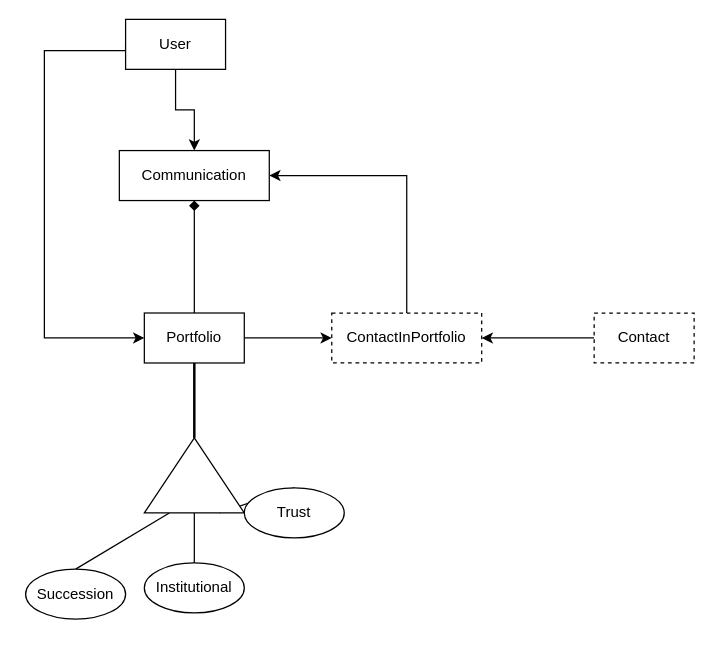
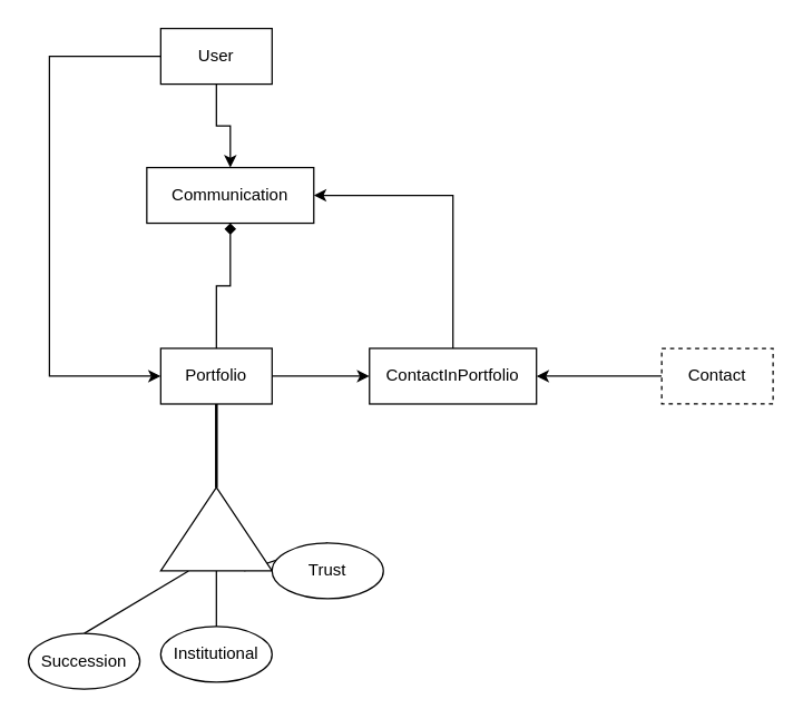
  <mxCell id="0" />
  <mxCell id="1" parent="0" />
  <mxCell id="2" style="edgeStyle=orthogonalEdgeStyle;rounded=0;orthogonalLoop=1;jettySize=auto;html=1;exitX=0.5;exitY=1;exitDx=0;exitDy=0;entryX=1;entryY=0.5;entryDx=0;entryDy=0;endArrow=none;endFill=0;strokeWidth=2;" edge="1" parent="1" source="5" target="9"><mxGeometry relative="1" as="geometry" /></mxCell>
  <mxCell id="3" style="edgeStyle=none;rounded=0;orthogonalLoop=1;jettySize=auto;html=1;exitX=1;exitY=0.5;exitDx=0;exitDy=0;entryX=0;entryY=0.5;entryDx=0;entryDy=0;endArrow=classic;endFill=1;strokeWidth=1;" edge="1" parent="1" source="5" target="20"><mxGeometry relative="1" as="geometry" /></mxCell>
  <mxCell id="4" style="edgeStyle=orthogonalEdgeStyle;rounded=0;orthogonalLoop=1;jettySize=auto;html=1;exitX=0.5;exitY=0;exitDx=0;exitDy=0;entryX=0.5;entryY=1;entryDx=0;entryDy=0;endArrow=diamond;endFill=1;strokeWidth=1;" edge="1" parent="1" source="5" target="15"><mxGeometry relative="1" as="geometry" /></mxCell>
  <mxCell id="5" value="Portfolio" style="rounded=0;whiteSpace=wrap;html=1;" vertex="1" parent="1"><mxGeometry x="115" y="250" width="80" height="40" as="geometry" /></mxCell>
  <mxCell id="6" style="edgeStyle=orthogonalEdgeStyle;rounded=0;orthogonalLoop=1;jettySize=auto;html=1;exitX=0;exitY=0.5;exitDx=0;exitDy=0;entryX=0.5;entryY=0;entryDx=0;entryDy=0;endArrow=none;endFill=0;" edge="1" parent="1" source="9" target="11"><mxGeometry relative="1" as="geometry" /></mxCell>
  <mxCell id="7" style="rounded=0;orthogonalLoop=1;jettySize=auto;html=1;exitX=0;exitY=0.25;exitDx=0;exitDy=0;entryX=0.5;entryY=0;entryDx=0;entryDy=0;endArrow=none;endFill=0;" edge="1" parent="1" source="9" target="10"><mxGeometry relative="1" as="geometry" /></mxCell>
  <mxCell id="8" style="edgeStyle=none;rounded=0;orthogonalLoop=1;jettySize=auto;html=1;exitX=0;exitY=0.75;exitDx=0;exitDy=0;entryX=0.5;entryY=0;entryDx=0;entryDy=0;endArrow=none;endFill=0;" edge="1" parent="1" source="9" target="12"><mxGeometry relative="1" as="geometry" /></mxCell>
  <mxCell id="9" value="" style="triangle;whiteSpace=wrap;html=1;rotation=-90;" vertex="1" parent="1"><mxGeometry x="125" y="340" width="60" height="80" as="geometry" /></mxCell>
  <mxCell id="10" value="Succession" style="ellipse;whiteSpace=wrap;html=1;" vertex="1" parent="1"><mxGeometry x="20" y="455" width="80" height="40" as="geometry" /></mxCell>
  <mxCell id="11" value="Institutional" style="ellipse;whiteSpace=wrap;html=1;" vertex="1" parent="1"><mxGeometry x="115" y="450" width="80" height="40" as="geometry" /></mxCell>
  <mxCell id="12" value="Trust" style="ellipse;whiteSpace=wrap;html=1;" vertex="1" parent="1"><mxGeometry x="195" y="390" width="80" height="40" as="geometry" /></mxCell>
  <mxCell id="13" style="edgeStyle=none;rounded=0;orthogonalLoop=1;jettySize=auto;html=1;exitX=0;exitY=0.5;exitDx=0;exitDy=0;entryX=1;entryY=0.5;entryDx=0;entryDy=0;endArrow=classic;endFill=1;strokeWidth=1;" edge="1" parent="1" source="14" target="20"><mxGeometry relative="1" as="geometry" /></mxCell>
  <mxCell id="14" value="Contact" style="rounded=0;whiteSpace=wrap;html=1;dashed=1;" vertex="1" parent="1"><mxGeometry x="475" y="250" width="80" height="40" as="geometry" /></mxCell>
- <mxCell id="15" value="Communication" style="rounded=0;whiteSpace=wrap;html=1;" vertex="1" parent="1"><mxGeometry x="95" y="120" width="120" height="40" as="geometry" /></mxCell>
+ <mxCell id="15" value="Communication" style="rounded=0;whiteSpace=wrap;html=1;" vertex="1" parent="1"><mxGeometry x="105" y="120" width="120" height="40" as="geometry" /></mxCell>
  <mxCell id="16" style="edgeStyle=orthogonalEdgeStyle;rounded=0;orthogonalLoop=1;jettySize=auto;html=1;exitX=0.5;exitY=1;exitDx=0;exitDy=0;entryX=0.5;entryY=0;entryDx=0;entryDy=0;endArrow=classic;endFill=1;strokeWidth=1;" edge="1" parent="1" source="18" target="15"><mxGeometry relative="1" as="geometry" /></mxCell>
  <mxCell id="17" style="edgeStyle=orthogonalEdgeStyle;rounded=0;orthogonalLoop=1;jettySize=auto;html=1;exitX=0;exitY=0.5;exitDx=0;exitDy=0;entryX=0;entryY=0.5;entryDx=0;entryDy=0;endArrow=classic;endFill=1;strokeWidth=1;" edge="1" parent="1" source="18" target="5"><mxGeometry relative="1" as="geometry"><Array as="points"><mxPoint x="35" y="40" /><mxPoint x="35" y="270" /></Array></mxGeometry></mxCell>
- <mxCell id="18" value="User" style="rounded=0;whiteSpace=wrap;html=1;" vertex="1" parent="1"><mxGeometry x="100" y="15" width="80" height="40" as="geometry" /></mxCell>
+ <mxCell id="18" value="User" style="rounded=0;whiteSpace=wrap;html=1;" vertex="1" parent="1"><mxGeometry x="115" y="20" width="80" height="40" as="geometry" /></mxCell>
  <mxCell id="19" style="edgeStyle=orthogonalEdgeStyle;rounded=0;orthogonalLoop=1;jettySize=auto;html=1;exitX=0.5;exitY=0;exitDx=0;exitDy=0;entryX=1;entryY=0.5;entryDx=0;entryDy=0;endArrow=classic;endFill=1;strokeWidth=1;" edge="1" parent="1" source="20" target="15"><mxGeometry relative="1" as="geometry" /></mxCell>
- <mxCell id="20" value="ContactInPortfolio" style="rounded=0;whiteSpace=wrap;html=1;dashed=1;" vertex="1" parent="1"><mxGeometry x="265" y="250" width="120" height="40" as="geometry" /></mxCell>
+ <mxCell id="20" value="ContactInPortfolio" style="rounded=0;whiteSpace=wrap;html=1;" vertex="1" parent="1"><mxGeometry x="265" y="250" width="120" height="40" as="geometry" /></mxCell>
